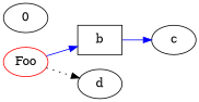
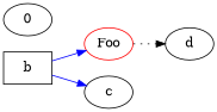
  digraph {
    rankdir=LR
    edge [color=blue]
    n1 [color=red label=Foo]
    b [shape=box]
    d
    c
    n5 [label=0]
-   n1 -> b
+   b -> n1
    n1 -> d [style=dotted color=""]
    b -> c
  }
